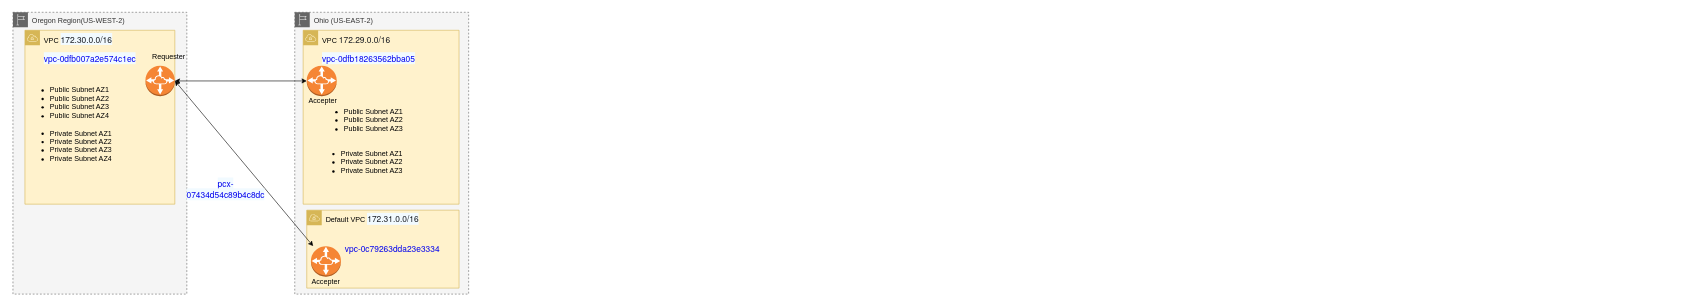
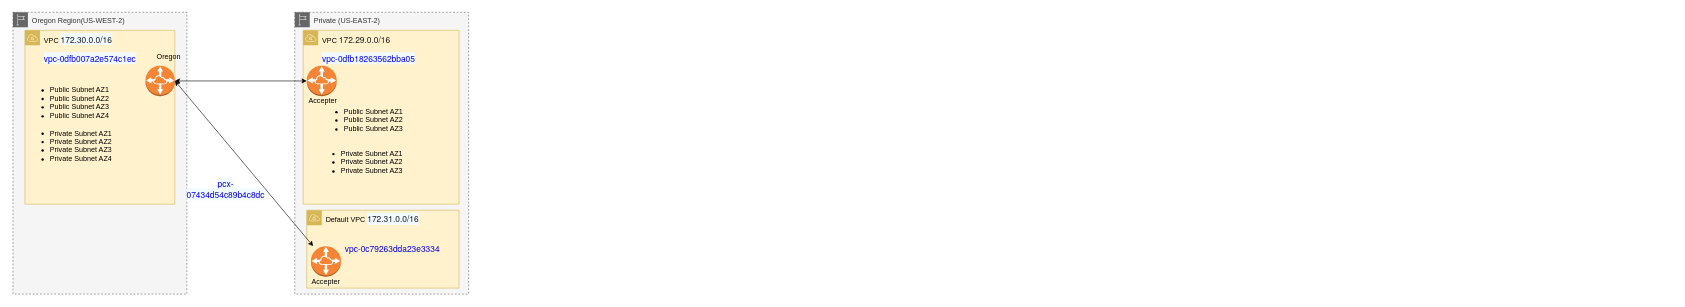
  <mxCell id="0" />
  <mxCell id="1" parent="0" />
  <mxCell id="2" value="Oregon Region(US-WEST-2)" style="sketch=0;outlineConnect=0;html=1;whiteSpace=wrap;fontSize=12;fontStyle=0;shape=mxgraph.aws4.group;grIcon=mxgraph.aws4.group_region;strokeColor=#666666;fillColor=#f5f5f5;verticalAlign=top;align=left;spacingLeft=30;fontColor=#333333;dashed=1;" vertex="1" parent="1"><mxGeometry x="20" y="20" width="290" height="470" as="geometry" /></mxCell>
- <mxCell id="3" value="Ohio (US-EAST-2)" style="sketch=0;outlineConnect=0;html=1;whiteSpace=wrap;fontSize=12;fontStyle=0;shape=mxgraph.aws4.group;grIcon=mxgraph.aws4.group_region;strokeColor=#666666;fillColor=#f5f5f5;verticalAlign=top;align=left;spacingLeft=30;fontColor=#333333;dashed=1;" vertex="1" parent="1"><mxGeometry x="490" y="20" width="290" height="470" as="geometry" /></mxCell>
+ <mxCell id="3" value="Private (US-EAST-2)" style="sketch=0;outlineConnect=0;html=1;whiteSpace=wrap;fontSize=12;fontStyle=0;shape=mxgraph.aws4.group;grIcon=mxgraph.aws4.group_region;strokeColor=#666666;fillColor=#f5f5f5;verticalAlign=top;align=left;spacingLeft=30;fontColor=#333333;dashed=1;" vertex="1" parent="1"><mxGeometry x="490" y="20" width="290" height="470" as="geometry" /></mxCell>
  <mxCell id="4" value="VPC&amp;nbsp;&lt;span style=&quot;color: rgb(22, 25, 31); font-family: &amp;quot;Amazon Ember&amp;quot;, &amp;quot;Helvetica Neue&amp;quot;, Roboto, Arial, sans-serif; font-size: 14px; background-color: rgb(241, 250, 255);&quot;&gt;172.30.0.0/16&lt;/span&gt;&lt;br&gt;&lt;br&gt;&lt;a style=&quot;background-color: rgb(241, 250, 255); text-decoration-line: none; font-family: &amp;quot;Amazon Ember&amp;quot;, &amp;quot;Helvetica Neue&amp;quot;, Roboto, Arial, sans-serif; font-size: 14px;&quot; target=&quot;_top&quot; href=&quot;https://us-west-2.console.aws.amazon.com/vpc/home?region=us-west-2#VpcDetails:VpcId=vpc-0eeb007a2e574c1ec&quot;&gt;vpc-0dfb007a2e574c1ec&lt;/a&gt;&lt;br&gt;&lt;br&gt;&lt;br&gt;" style="sketch=0;outlineConnect=0;html=1;whiteSpace=wrap;fontSize=12;fontStyle=0;shape=mxgraph.aws4.group;grIcon=mxgraph.aws4.group_vpc;strokeColor=#d6b656;fillColor=#fff2cc;verticalAlign=top;align=left;spacingLeft=30;dashed=0;" vertex="1" parent="1"><mxGeometry x="40" y="50" width="250" height="290" as="geometry" /></mxCell>
  <mxCell id="5" value="VPC&amp;nbsp;&lt;span style=&quot;color: rgb(22, 25, 31); font-family: &amp;quot;Amazon Ember&amp;quot;, &amp;quot;Helvetica Neue&amp;quot;, Roboto, Arial, sans-serif; font-size: 14px;&quot;&gt;172.29.0.0/16&lt;/span&gt;&lt;br style=&quot;color: rgb(22, 25, 31); font-family: &amp;quot;Amazon Ember&amp;quot;, &amp;quot;Helvetica Neue&amp;quot;, Roboto, Arial, sans-serif; font-size: 14px;&quot;&gt;&lt;br&gt;&lt;a style=&quot;background-color: rgb(241, 250, 255); text-decoration-line: none; font-family: &amp;quot;Amazon Ember&amp;quot;, &amp;quot;Helvetica Neue&amp;quot;, Roboto, Arial, sans-serif; font-size: 14px;&quot; target=&quot;_top&quot; href=&quot;https://us-east-2.console.aws.amazon.com/vpc/home?region=us-east-2#VpcDetails:VpcId=vpc-0dfb18263562bba05&quot;&gt;vpc-0dfb18263562bba05&lt;/a&gt;" style="sketch=0;outlineConnect=0;html=1;whiteSpace=wrap;fontSize=12;fontStyle=0;shape=mxgraph.aws4.group;grIcon=mxgraph.aws4.group_vpc;strokeColor=#d6b656;fillColor=#fff2cc;verticalAlign=top;align=left;spacingLeft=30;dashed=0;" vertex="1" parent="1"><mxGeometry x="504" y="50" width="260" height="290" as="geometry" /></mxCell>
  <mxCell id="6" value="Default VPC&amp;nbsp;&lt;span style=&quot;color: rgb(22, 25, 31); font-family: &amp;quot;Amazon Ember&amp;quot;, &amp;quot;Helvetica Neue&amp;quot;, Roboto, Arial, sans-serif; font-size: 14px; background-color: rgb(241, 250, 255);&quot;&gt;172.31.0.0/16&lt;/span&gt;&lt;br&gt;&lt;br&gt;&lt;br&gt;&lt;table style=&quot;min-width: 100%; color: rgb(22, 25, 31); border-spacing: 0px; background-color: var(--awsui-color-background-container-content); font-family: &amp;quot;Amazon Ember&amp;quot;, &amp;quot;Helvetica Neue&amp;quot;, Roboto, Arial, sans-serif; font-size: 14px; width: 2264px; table-layout: fixed;&quot; class=&quot;awsui-table-nowrap&quot; role=&quot;table&quot;&gt;&lt;tbody&gt;&lt;tr style=&quot;box-sizing: border-box; background-color: var(--awsui-color-background-container-header);&quot; class=&quot;awsui-table-row awsui-table-row-selected&quot;&gt;&lt;td style=&quot;border-bottom: 1px solid var(--awsui-color-border-item-selected); border-top: 1px solid var(--awsui-color-border-item-selected); padding: 0.2rem 2rem; box-sizing: border-box; overflow-wrap: break-word; background-color: var(--awsui-color-background-item-selected); overflow: hidden; text-overflow: ellipsis; min-width: 100px; width: 220px;&quot;&gt;&lt;a style=&quot;background-color: transparent; text-decoration-line: none;&quot; target=&quot;_top&quot; href=&quot;https://us-east-2.console.aws.amazon.com/vpc/home?region=us-east-2#VpcDetails:VpcId=vpc-0c79263dda23e3334&quot;&gt;vpc-0c79263dda23e3334&lt;/a&gt;&lt;/td&gt;&lt;/tr&gt;&lt;/tbody&gt;&lt;/table&gt;" style="sketch=0;outlineConnect=0;html=1;whiteSpace=wrap;fontSize=12;fontStyle=0;shape=mxgraph.aws4.group;grIcon=mxgraph.aws4.group_vpc;strokeColor=#d6b656;fillColor=#fff2cc;verticalAlign=top;align=left;spacingLeft=30;dashed=0;" vertex="1" parent="1"><mxGeometry x="510" y="350" width="254" height="130" as="geometry" /></mxCell>
  <mxCell id="7" value="" style="outlineConnect=0;dashed=0;verticalLabelPosition=bottom;verticalAlign=top;align=center;html=1;shape=mxgraph.aws3.vpc_peering;fillColor=#F58534;gradientColor=none;" vertex="1" parent="1"><mxGeometry x="241" y="109" width="49" height="51" as="geometry" /></mxCell>
  <mxCell id="8" value="" style="outlineConnect=0;dashed=0;verticalLabelPosition=bottom;verticalAlign=top;align=center;html=1;shape=mxgraph.aws3.vpc_peering;fillColor=#F58534;gradientColor=none;" vertex="1" parent="1"><mxGeometry x="510" y="109" width="50" height="51" as="geometry" /></mxCell>
  <mxCell id="9" value="" style="endArrow=classic;startArrow=classic;html=1;rounded=0;exitX=1;exitY=0.5;exitDx=0;exitDy=0;exitPerimeter=0;" edge="1" parent="1" source="7" target="8"><mxGeometry width="50" height="50" relative="1" as="geometry"><mxPoint x="360" y="230" as="sourcePoint" /><mxPoint x="410" y="180" as="targetPoint" /></mxGeometry></mxCell>
  <mxCell id="10" value="" style="outlineConnect=0;dashed=0;verticalLabelPosition=bottom;verticalAlign=top;align=center;html=1;shape=mxgraph.aws3.vpc_peering;fillColor=#F58534;gradientColor=none;" vertex="1" parent="1"><mxGeometry x="517" y="410" width="50" height="51" as="geometry" /></mxCell>
  <mxCell id="11" value="" style="endArrow=classic;startArrow=classic;html=1;rounded=0;exitX=1;exitY=0.5;exitDx=0;exitDy=0;exitPerimeter=0;" edge="1" parent="1" target="10"><mxGeometry width="50" height="50" relative="1" as="geometry"><mxPoint x="290" y="134.18" as="sourcePoint" /><mxPoint x="510" y="134.18" as="targetPoint" /></mxGeometry></mxCell>
  <mxCell id="12" value="&lt;a style=&quot;background-color: rgb(241, 250, 255); text-decoration-line: none; font-family: &amp;quot;Amazon Ember&amp;quot;, &amp;quot;Helvetica Neue&amp;quot;, Roboto, Arial, sans-serif; font-size: 14px; text-align: start;&quot; target=&quot;_top&quot; href=&quot;https://us-west-2.console.aws.amazon.com/vpc/home?region=us-west-2#PeeringConnectionDetails:VpcPeeringConnectionId=pcx-07434d54c89b4c8dc&quot;&gt;pcx-07434d54c89b4c8dc&lt;/a&gt;" style="text;html=1;strokeColor=none;fillColor=none;align=center;verticalAlign=middle;whiteSpace=wrap;rounded=0;" vertex="1" parent="1"><mxGeometry x="340" y="300" width="70" height="30" as="geometry" /></mxCell>
- <mxCell id="13" value="Requester" style="text;html=1;strokeColor=none;fillColor=none;align=center;verticalAlign=middle;whiteSpace=wrap;rounded=0;" vertex="1" parent="1"><mxGeometry x="250" y="79" width="60" height="30" as="geometry" /></mxCell>
+ <mxCell id="13" value="Oregon" style="text;html=1;strokeColor=none;fillColor=none;align=center;verticalAlign=middle;whiteSpace=wrap;rounded=0;" vertex="1" parent="1"><mxGeometry x="250" y="79" width="60" height="30" as="geometry" /></mxCell>
  <mxCell id="14" value="Accepter" style="text;html=1;strokeColor=none;fillColor=none;align=center;verticalAlign=middle;whiteSpace=wrap;rounded=0;" vertex="1" parent="1"><mxGeometry x="507" y="153" width="60" height="30" as="geometry" /></mxCell>
  <mxCell id="15" value="Accepter" style="text;html=1;strokeColor=none;fillColor=none;align=center;verticalAlign=middle;whiteSpace=wrap;rounded=0;" vertex="1" parent="1"><mxGeometry x="512" y="454" width="60" height="30" as="geometry" /></mxCell>
  <mxCell id="16" value="&lt;ul&gt;&lt;li&gt;Public Subnet AZ1&lt;/li&gt;&lt;li&gt;Public Subnet AZ2&lt;/li&gt;&lt;li&gt;Public Subnet AZ3&lt;/li&gt;&lt;li&gt;Public Subnet AZ4&lt;/li&gt;&lt;/ul&gt;" style="text;strokeColor=none;fillColor=none;html=1;whiteSpace=wrap;verticalAlign=middle;overflow=hidden;" vertex="1" parent="1"><mxGeometry x="40" y="128" width="220" height="80" as="geometry" /></mxCell>
  <mxCell id="17" value="&lt;ul&gt;&lt;li&gt;Private Subnet AZ1&lt;/li&gt;&lt;li&gt;Private Subnet AZ2&lt;/li&gt;&lt;li&gt;Private Subnet AZ3&lt;/li&gt;&lt;li&gt;Private Subnet AZ4&lt;/li&gt;&lt;/ul&gt;" style="text;strokeColor=none;fillColor=none;html=1;whiteSpace=wrap;verticalAlign=middle;overflow=hidden;" vertex="1" parent="1"><mxGeometry x="40" y="200" width="220" height="80" as="geometry" /></mxCell>
  <mxCell id="18" value="&lt;ul&gt;&lt;li&gt;Public Subnet AZ1&lt;/li&gt;&lt;li&gt;Public Subnet AZ2&lt;/li&gt;&lt;li&gt;Public Subnet AZ3&lt;/li&gt;&lt;/ul&gt;" style="text;strokeColor=none;fillColor=none;html=1;whiteSpace=wrap;verticalAlign=middle;overflow=hidden;" vertex="1" parent="1"><mxGeometry x="530" y="160" width="220" height="80" as="geometry" /></mxCell>
  <mxCell id="19" value="&lt;ul&gt;&lt;li&gt;Private Subnet AZ1&lt;/li&gt;&lt;li&gt;Private Subnet AZ2&lt;/li&gt;&lt;li&gt;Private Subnet AZ3&lt;/li&gt;&lt;/ul&gt;" style="text;strokeColor=none;fillColor=none;html=1;whiteSpace=wrap;verticalAlign=middle;overflow=hidden;" vertex="1" parent="1"><mxGeometry x="525" y="230" width="220" height="80" as="geometry" /></mxCell>
